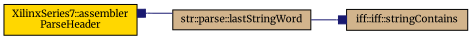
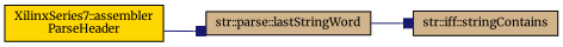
  digraph {
    fontname=Merriweather
    rankdir=LR
    node [color=black fillcolor=tan fontname=Merriweather fontsize=10 shape=record style=filled]
    edge [arrowhead=box color=midnightblue fontname=Merriweather fontsize=10 labelfontname=Helvetica labelfontsize=10 style=solid]
    n1 [fillcolor=gold fontcolor=black height=0.2 label="XilinxSeries7::assembler\lParseHeader" width=0.4]
    n2 [height=0.2 label="str::parse::lastStringWord" width=0.4]
-   n3 [height=0.2 label="iff::iff::stringContains" width=0.4]
-   n2 -> n1
+   n3 [height=0.2 label="str::iff::stringContains" width=0.4]
+   n1 -> n2
    n2 -> n3
  }
